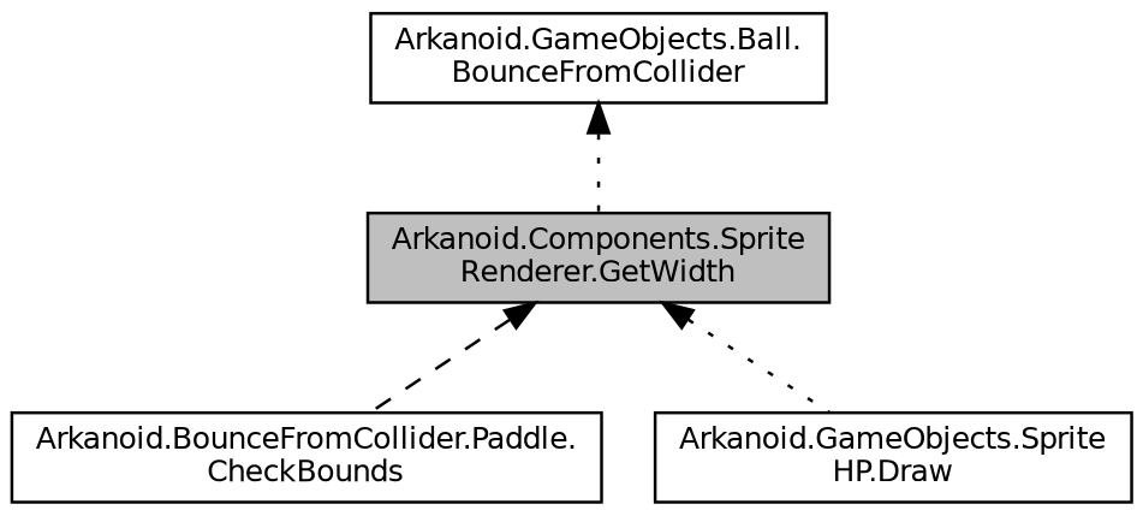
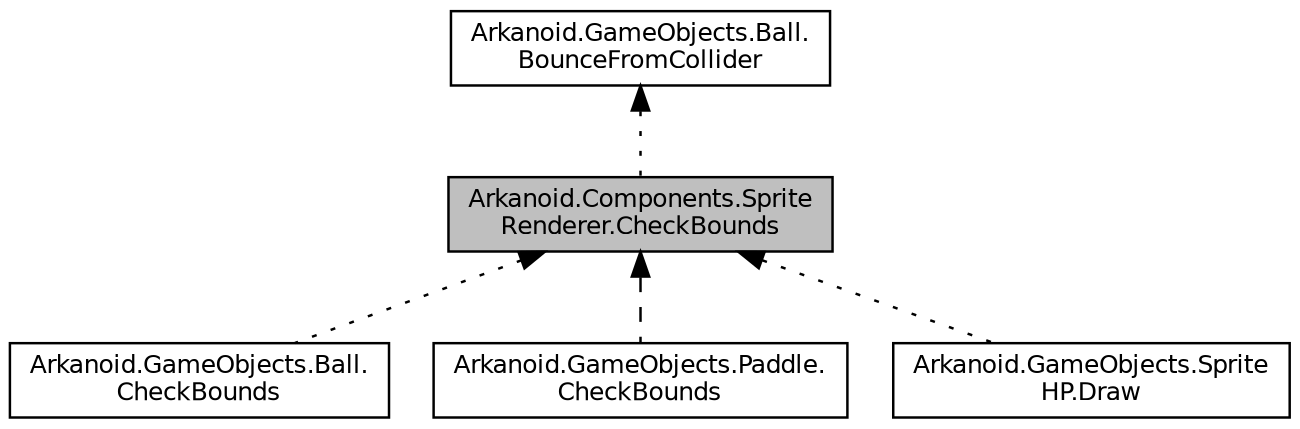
  digraph {
    rankdir=TB
    node [color=black fillcolor=white fontname=Helvetica fontsize=10 shape=record style=filled]
    edge [color=black dir=back fontname=Helvetica fontsize=10 labelfontname=Helvetica labelfontsize=10 style=dotted]
-   n1 [fillcolor=grey75 fontcolor=black height=0.2 label="Arkanoid.Components.Sprite\lRenderer.GetWidth" width=0.4]
-   n3 [height=0.2 label="Arkanoid.BounceFromCollider.Paddle.\lCheckBounds" width=0.4]
+   n1 [fillcolor=grey75 fontcolor=black height=0.2 label="Arkanoid.Components.Sprite\lRenderer.CheckBounds" width=0.4]
+   n2 [height=0.2 label="Arkanoid.GameObjects.Ball.\lCheckBounds" width=0.4]
+   n3 [height=0.2 label="Arkanoid.GameObjects.Paddle.\lCheckBounds" width=0.4]
    n4 [height=0.2 label="Arkanoid.GameObjects.Sprite\lHP.Draw" width=0.4]
    n5 [height=0.2 label="Arkanoid.GameObjects.Ball.\lBounceFromCollider" width=0.4]
+   n1 -> n2
    n1 -> n3 [style=dashed]
    n1 -> n4
    n5 -> n1
  }
